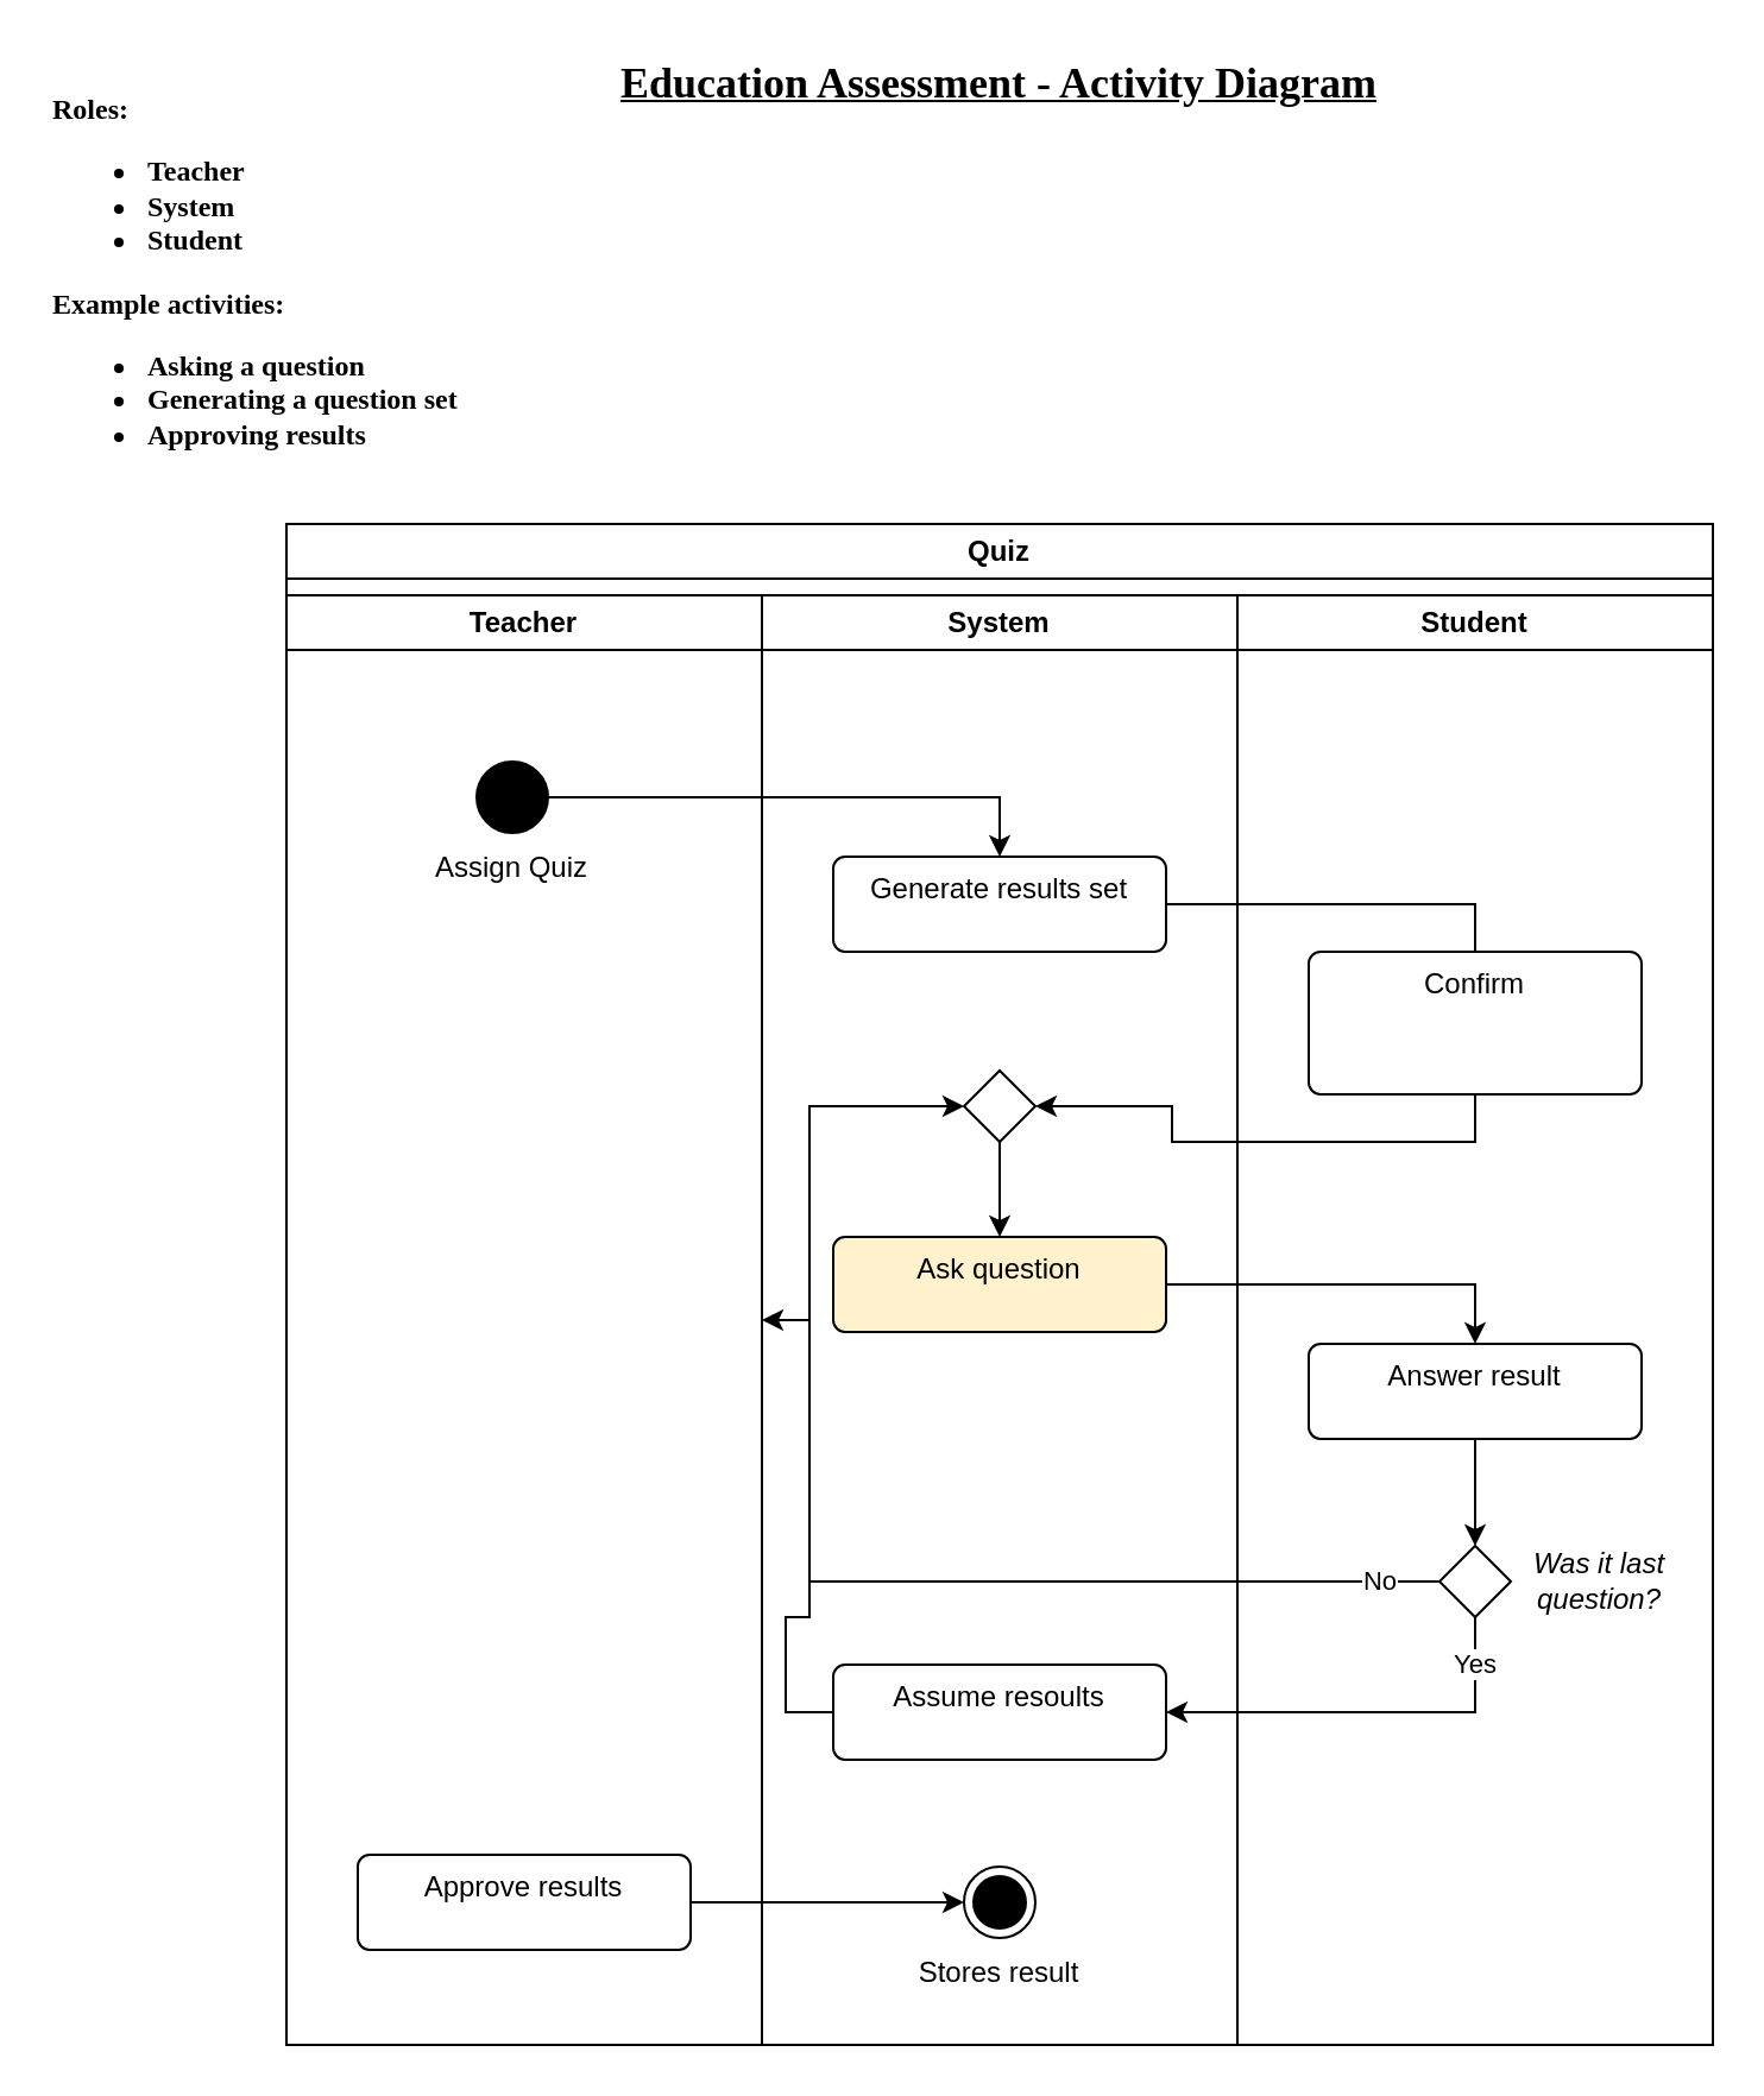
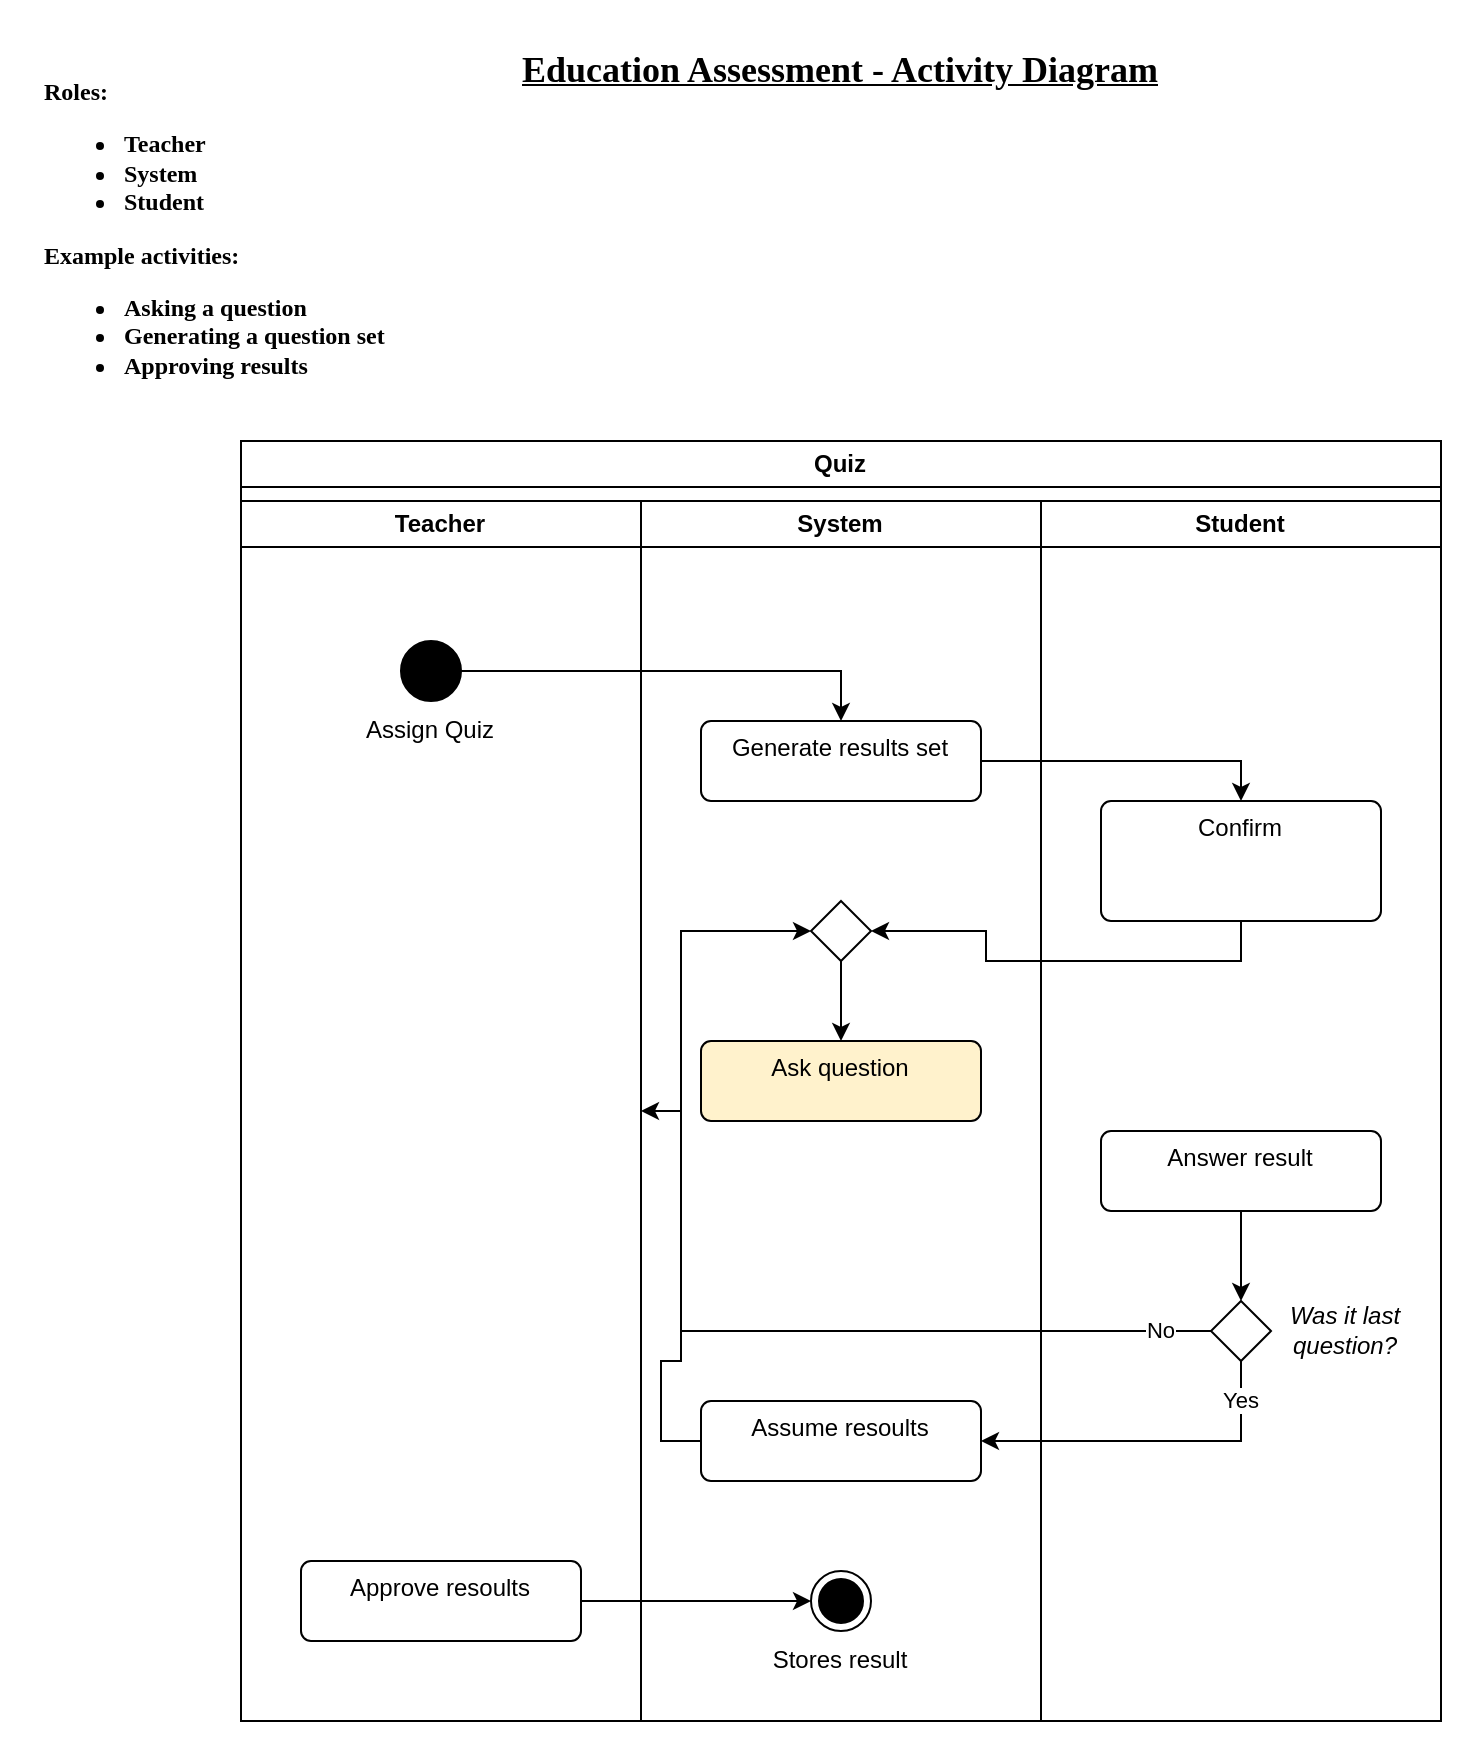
  <mxCell id="0" />
  <mxCell id="1" parent="0" />
  <mxCell id="2" value="Roles:&lt;br&gt;&lt;ul&gt;&lt;li&gt;Teacher&lt;/li&gt;&lt;li&gt;System&lt;/li&gt;&lt;li&gt;Student&lt;/li&gt;&lt;/ul&gt;&lt;div&gt;Example activities:&lt;/div&gt;&lt;div&gt;&lt;ul&gt;&lt;li&gt;Asking a question&lt;/li&gt;&lt;li&gt;Generating a question set&lt;/li&gt;&lt;li&gt;Approving results&lt;/li&gt;&lt;/ul&gt;&lt;/div&gt;" style="text;html=1;strokeColor=none;fillColor=none;align=left;verticalAlign=middle;whiteSpace=wrap;rounded=0;fontFamily=Coming Soon;fontSource=https%3A%2F%2Ffonts.googleapis.com%2Fcss%3Ffamily%3DComing%2BSoon;fontStyle=1" vertex="1" parent="1"><mxGeometry x="20" y="20" width="200" height="200" as="geometry" /></mxCell>
  <mxCell id="3" value="&lt;h2&gt;Education Assessment - Activity Diagram&lt;/h2&gt;" style="text;html=1;strokeColor=none;fillColor=none;align=center;verticalAlign=middle;whiteSpace=wrap;rounded=0;fontFamily=Coming Soon;fontSource=https%3A%2F%2Ffonts.googleapis.com%2Fcss%3Ffamily%3DComing%2BSoon;fontStyle=5" vertex="1" parent="1"><mxGeometry x="220" y="20" width="400" height="30" as="geometry" /></mxCell>
  <mxCell id="4" value="" style="group" vertex="1" connectable="0" parent="1"><mxGeometry x="120" y="220" width="600" height="640" as="geometry" /></mxCell>
  <mxCell id="5" value="Quiz" style="swimlane;whiteSpace=wrap;html=1;" vertex="1" parent="4"><mxGeometry width="600" height="640" as="geometry" /></mxCell>
  <mxCell id="6" style="edgeStyle=orthogonalEdgeStyle;rounded=0;orthogonalLoop=1;jettySize=auto;html=1;entryX=0.5;entryY=0;entryDx=0;entryDy=0;" edge="1" parent="5" source="7" target="9"><mxGeometry relative="1" as="geometry" /></mxCell>
  <mxCell id="7" value="" style="ellipse;fillColor=strokeColor;html=1;" vertex="1" parent="5"><mxGeometry x="80" y="100" width="30" height="30" as="geometry" /></mxCell>
- <mxCell id="8" style="edgeStyle=orthogonalEdgeStyle;rounded=0;orthogonalLoop=1;jettySize=auto;html=1;entryX=0.5;entryY=0;entryDx=0;entryDy=0;endArrow=none;" edge="1" parent="5" source="9" target="12"><mxGeometry relative="1" as="geometry" /></mxCell>
+ <mxCell id="8" style="edgeStyle=orthogonalEdgeStyle;rounded=0;orthogonalLoop=1;jettySize=auto;html=1;entryX=0.5;entryY=0;entryDx=0;entryDy=0;" edge="1" parent="5" source="9" target="12"><mxGeometry relative="1" as="geometry" /></mxCell>
  <mxCell id="9" value="Generate results set" style="html=1;align=center;verticalAlign=top;rounded=1;absoluteArcSize=1;arcSize=10;dashed=0;whiteSpace=wrap;" vertex="1" parent="5"><mxGeometry x="230" y="140" width="140" height="40" as="geometry" /></mxCell>
  <mxCell id="10" value="Assign Quiz" style="text;html=1;strokeColor=none;fillColor=none;align=center;verticalAlign=middle;whiteSpace=wrap;rounded=0;" vertex="1" parent="5"><mxGeometry x="55" y="130" width="80" height="30" as="geometry" /></mxCell>
  <mxCell id="11" style="edgeStyle=orthogonalEdgeStyle;rounded=0;orthogonalLoop=1;jettySize=auto;html=1;exitX=0.5;exitY=1;exitDx=0;exitDy=0;entryX=1;entryY=0.5;entryDx=0;entryDy=0;" edge="1" parent="5" source="12" target="14"><mxGeometry relative="1" as="geometry" /></mxCell>
  <mxCell id="12" value="Confirm" style="html=1;align=center;verticalAlign=top;rounded=1;absoluteArcSize=1;arcSize=10;dashed=0;whiteSpace=wrap;" vertex="1" parent="5"><mxGeometry x="430" y="180" width="140" height="60" as="geometry" /></mxCell>
  <mxCell id="13" value="" style="edgeStyle=orthogonalEdgeStyle;rounded=0;orthogonalLoop=1;jettySize=auto;html=1;" edge="1" parent="5" source="14" target="16"><mxGeometry relative="1" as="geometry" /></mxCell>
  <mxCell id="14" value="" style="rhombus;" vertex="1" parent="5"><mxGeometry x="285" y="230" width="30" height="30" as="geometry" /></mxCell>
- <mxCell id="15" style="edgeStyle=orthogonalEdgeStyle;rounded=0;orthogonalLoop=1;jettySize=auto;html=1;entryX=0.5;entryY=0;entryDx=0;entryDy=0;" edge="1" parent="5" source="16" target="18"><mxGeometry relative="1" as="geometry" /></mxCell>
  <mxCell id="16" value="Ask question" style="html=1;align=center;verticalAlign=top;rounded=1;absoluteArcSize=1;arcSize=10;dashed=0;whiteSpace=wrap;fillColor=#fff2cc;" vertex="1" parent="5"><mxGeometry x="230" y="300" width="140" height="40" as="geometry" /></mxCell>
  <mxCell id="17" value="" style="edgeStyle=orthogonalEdgeStyle;rounded=0;orthogonalLoop=1;jettySize=auto;html=1;" edge="1" parent="5" source="18" target="21"><mxGeometry relative="1" as="geometry" /></mxCell>
  <mxCell id="18" value="Answer result" style="html=1;align=center;verticalAlign=top;rounded=1;absoluteArcSize=1;arcSize=10;dashed=0;whiteSpace=wrap;" vertex="1" parent="5"><mxGeometry x="430" y="345" width="140" height="40" as="geometry" /></mxCell>
  <mxCell id="19" value="Yes" style="edgeStyle=orthogonalEdgeStyle;rounded=0;orthogonalLoop=1;jettySize=auto;html=1;exitX=0.5;exitY=1;exitDx=0;exitDy=0;entryX=1;entryY=0.5;entryDx=0;entryDy=0;" edge="1" parent="5" source="21" target="24"><mxGeometry x="-0.765" relative="1" as="geometry"><mxPoint as="offset" /></mxGeometry></mxCell>
  <mxCell id="20" value="No" style="edgeStyle=orthogonalEdgeStyle;rounded=0;orthogonalLoop=1;jettySize=auto;html=1;entryX=0;entryY=0.5;entryDx=0;entryDy=0;" edge="1" parent="5" source="21" target="14"><mxGeometry x="-0.906" relative="1" as="geometry"><Array as="points"><mxPoint x="220" y="445" /><mxPoint x="220" y="245" /></Array><mxPoint as="offset" /></mxGeometry></mxCell>
  <mxCell id="21" value="" style="rhombus;" vertex="1" parent="5"><mxGeometry x="485" y="430" width="30" height="30" as="geometry" /></mxCell>
  <mxCell id="22" value="Was it last question?" style="text;html=1;strokeColor=none;fillColor=none;align=center;verticalAlign=middle;whiteSpace=wrap;rounded=0;fontStyle=2" vertex="1" parent="5"><mxGeometry x="515" y="430" width="75" height="30" as="geometry" /></mxCell>
  <mxCell id="23" style="edgeStyle=orthogonalEdgeStyle;rounded=0;orthogonalLoop=1;jettySize=auto;html=1;" edge="1" parent="5" source="24" target="29"><mxGeometry relative="1" as="geometry" /></mxCell>
  <mxCell id="24" value="Assume resoults" style="html=1;align=center;verticalAlign=top;rounded=1;absoluteArcSize=1;arcSize=10;dashed=0;whiteSpace=wrap;" vertex="1" parent="5"><mxGeometry x="230" y="480" width="140" height="40" as="geometry" /></mxCell>
  <mxCell id="25" style="edgeStyle=orthogonalEdgeStyle;rounded=0;orthogonalLoop=1;jettySize=auto;html=1;entryX=0;entryY=0.5;entryDx=0;entryDy=0;" edge="1" parent="5" source="26" target="27"><mxGeometry relative="1" as="geometry" /></mxCell>
- <mxCell id="26" value="Approve results" style="html=1;align=center;verticalAlign=top;rounded=1;absoluteArcSize=1;arcSize=10;dashed=0;whiteSpace=wrap;" vertex="1" parent="5"><mxGeometry x="30" y="560" width="140" height="40" as="geometry" /></mxCell>
+ <mxCell id="26" value="Approve resoults" style="html=1;align=center;verticalAlign=top;rounded=1;absoluteArcSize=1;arcSize=10;dashed=0;whiteSpace=wrap;" vertex="1" parent="5"><mxGeometry x="30" y="560" width="140" height="40" as="geometry" /></mxCell>
  <mxCell id="27" value="" style="ellipse;html=1;shape=endState;fillColor=strokeColor;" vertex="1" parent="5"><mxGeometry x="285" y="565" width="30" height="30" as="geometry" /></mxCell>
  <mxCell id="28" value="Stores result" style="text;html=1;strokeColor=none;fillColor=none;align=center;verticalAlign=middle;whiteSpace=wrap;rounded=0;" vertex="1" parent="5"><mxGeometry x="250" y="595" width="100" height="30" as="geometry" /></mxCell>
  <mxCell id="29" value="Teacher" style="swimlane;whiteSpace=wrap;html=1;" vertex="1" parent="4"><mxGeometry y="30" width="200" height="610" as="geometry" /></mxCell>
  <mxCell id="30" value="System" style="swimlane;whiteSpace=wrap;html=1;" vertex="1" parent="4"><mxGeometry x="200" y="30" width="200" height="610" as="geometry" /></mxCell>
  <mxCell id="31" value="Student" style="swimlane;whiteSpace=wrap;html=1;startSize=23;swimlaneFillColor=none;" vertex="1" parent="4"><mxGeometry x="400" y="30" width="200" height="610" as="geometry" /></mxCell>
